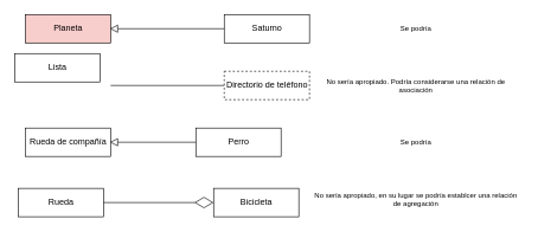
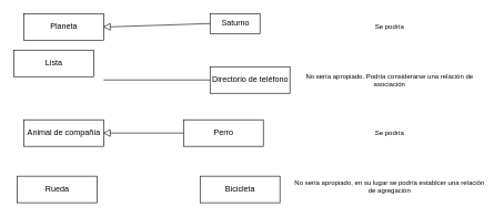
  <mxCell id="0" />
  <mxCell id="1" parent="0" />
- <mxCell id="2" value="Planeta" style="html=1;fillColor=#f8cecc;" vertex="1" parent="1"><mxGeometry x="35" y="20" width="120" height="40" as="geometry" /></mxCell>
- <mxCell id="3" value="Saturno" style="html=1;" vertex="1" parent="1"><mxGeometry x="315" y="20" width="120" height="40" as="geometry" /></mxCell>
- <mxCell id="4" value="Directorio de teléfono" style="html=1;dashed=1;" vertex="1" parent="1"><mxGeometry x="315" y="100" width="120" height="40" as="geometry" /></mxCell>
+ <mxCell id="2" value="Planeta" style="html=1;" vertex="1" parent="1"><mxGeometry x="35" y="20" width="120" height="40" as="geometry" /></mxCell>
+ <mxCell id="3" value="Saturno" style="html=1;" vertex="1" parent="1"><mxGeometry x="315" y="20" width="75" height="30" as="geometry" /></mxCell>
+ <mxCell id="4" value="Directorio de teléfono" style="html=1;" vertex="1" parent="1"><mxGeometry x="315" y="100" width="120" height="40" as="geometry" /></mxCell>
  <mxCell id="5" value="Perro" style="html=1;" vertex="1" parent="1"><mxGeometry x="275" y="180" width="120" height="40" as="geometry" /></mxCell>
  <mxCell id="6" value="Lista" style="html=1;" vertex="1" parent="1"><mxGeometry x="20" y="75" width="120" height="40" as="geometry" /></mxCell>
- <mxCell id="7" value="Rueda de compañía" style="html=1;" vertex="1" parent="1"><mxGeometry x="35" y="180" width="120" height="40" as="geometry" /></mxCell>
+ <mxCell id="7" value="Animal de compañía" style="html=1;" vertex="1" parent="1"><mxGeometry x="35" y="180" width="120" height="40" as="geometry" /></mxCell>
  <mxCell id="8" value="Rueda" style="html=1;" vertex="1" parent="1"><mxGeometry x="25" y="265" width="120" height="40" as="geometry" /></mxCell>
  <mxCell id="9" value="Bicicleta" style="html=1;" vertex="1" parent="1"><mxGeometry x="300" y="265" width="120" height="40" as="geometry" /></mxCell>
  <mxCell id="10" value="" style="triangle;whiteSpace=wrap;html=1;rotation=-180;" vertex="1" parent="1"><mxGeometry x="155" y="195" width="10" height="10" as="geometry" /></mxCell>
  <mxCell id="11" value="" style="endArrow=none;html=1;exitX=0;exitY=0.5;exitDx=0;exitDy=0;" edge="1" parent="1" source="5"><mxGeometry width="50" height="50" relative="1" as="geometry"><mxPoint x="75" y="120" as="sourcePoint" /><mxPoint x="165" y="200" as="targetPoint" /></mxGeometry></mxCell>
  <mxCell id="12" value="" style="triangle;whiteSpace=wrap;html=1;rotation=-180;" vertex="1" parent="1"><mxGeometry x="155" y="35" width="10" height="10" as="geometry" /></mxCell>
  <mxCell id="13" value="" style="endArrow=none;html=1;entryX=0;entryY=0.5;entryDx=0;entryDy=0;" edge="1" parent="1" target="3"><mxGeometry width="50" height="50" relative="1" as="geometry"><mxPoint x="165" y="40" as="sourcePoint" /><mxPoint x="425" y="110" as="targetPoint" /></mxGeometry></mxCell>
  <mxCell id="14" value="&lt;span style=&quot;font-size: 10px;&quot;&gt;Se podría&lt;/span&gt;" style="text;html=1;strokeColor=none;fillColor=none;align=center;verticalAlign=middle;whiteSpace=wrap;rounded=0;" vertex="1" parent="1"><mxGeometry x="435" y="20" width="300" height="40" as="geometry" /></mxCell>
  <mxCell id="15" value="No sería apropiado. Podría considerarse una relación de asociación" style="text;html=1;strokeColor=none;fillColor=none;align=center;verticalAlign=middle;whiteSpace=wrap;rounded=0;fontSize=10;" vertex="1" parent="1"><mxGeometry x="435" y="100" width="300" height="40" as="geometry" /></mxCell>
  <mxCell id="16" value="No sería apropiado, en su lugar se podría establcer una relación de agregación" style="text;html=1;strokeColor=none;fillColor=none;align=center;verticalAlign=middle;whiteSpace=wrap;rounded=0;fontSize=10;" vertex="1" parent="1"><mxGeometry x="435" y="260" width="300" height="40" as="geometry" /></mxCell>
  <mxCell id="17" value="" style="line;strokeWidth=1;fillColor=none;align=left;verticalAlign=middle;spacingTop=-1;spacingLeft=3;spacingRight=3;rotatable=0;labelPosition=right;points=[];portConstraint=eastwest;strokeColor=inherit;fontSize=10;" vertex="1" parent="1"><mxGeometry x="155" y="116" width="160" height="8" as="geometry" /></mxCell>
- <mxCell id="18" value="" style="endArrow=diamondThin;endFill=0;endSize=24;html=1;fontSize=10;entryX=0;entryY=0.5;entryDx=0;entryDy=0;exitX=1;exitY=0.5;exitDx=0;exitDy=0;" edge="1" parent="1" source="8" target="9"><mxGeometry width="160" relative="1" as="geometry"><mxPoint x="315" y="220" as="sourcePoint" /><mxPoint x="465" y="220" as="targetPoint" /></mxGeometry></mxCell>
  <mxCell id="19" value="&lt;span style=&quot;font-size: 10px;&quot;&gt;Se podría&lt;/span&gt;" style="text;html=1;strokeColor=none;fillColor=none;align=center;verticalAlign=middle;whiteSpace=wrap;rounded=0;" vertex="1" parent="1"><mxGeometry x="435" y="180" width="300" height="40" as="geometry" /></mxCell>
